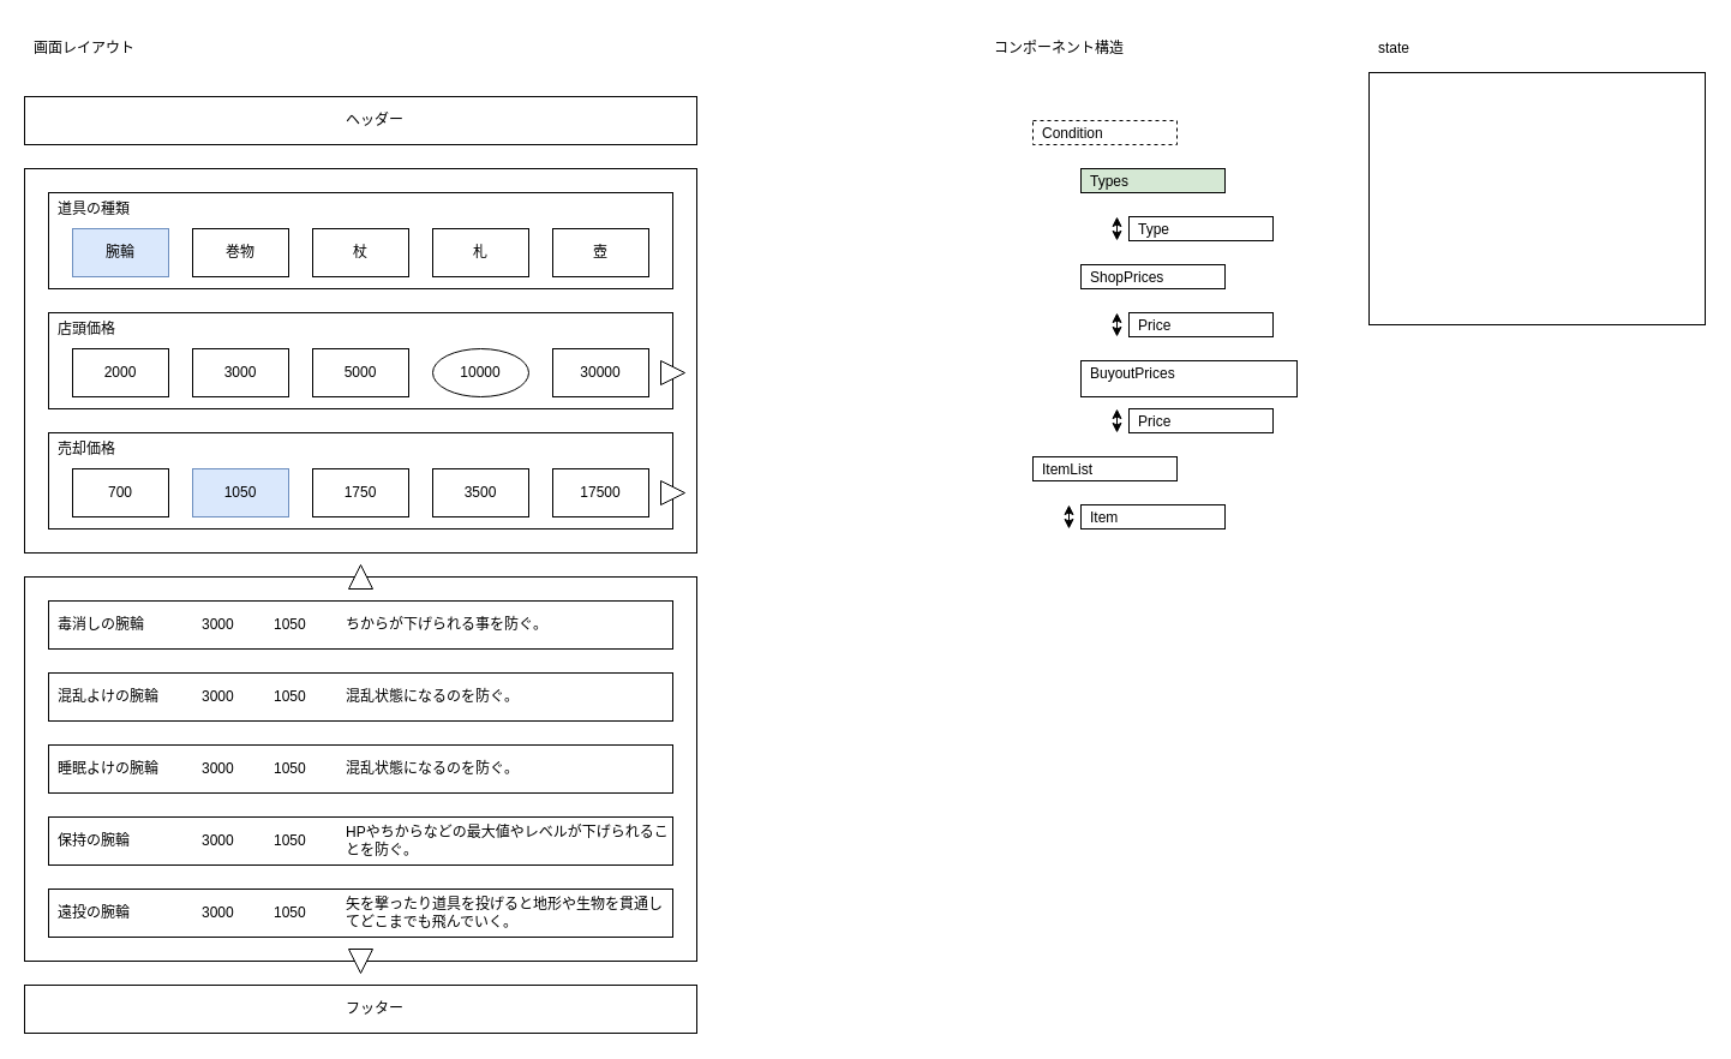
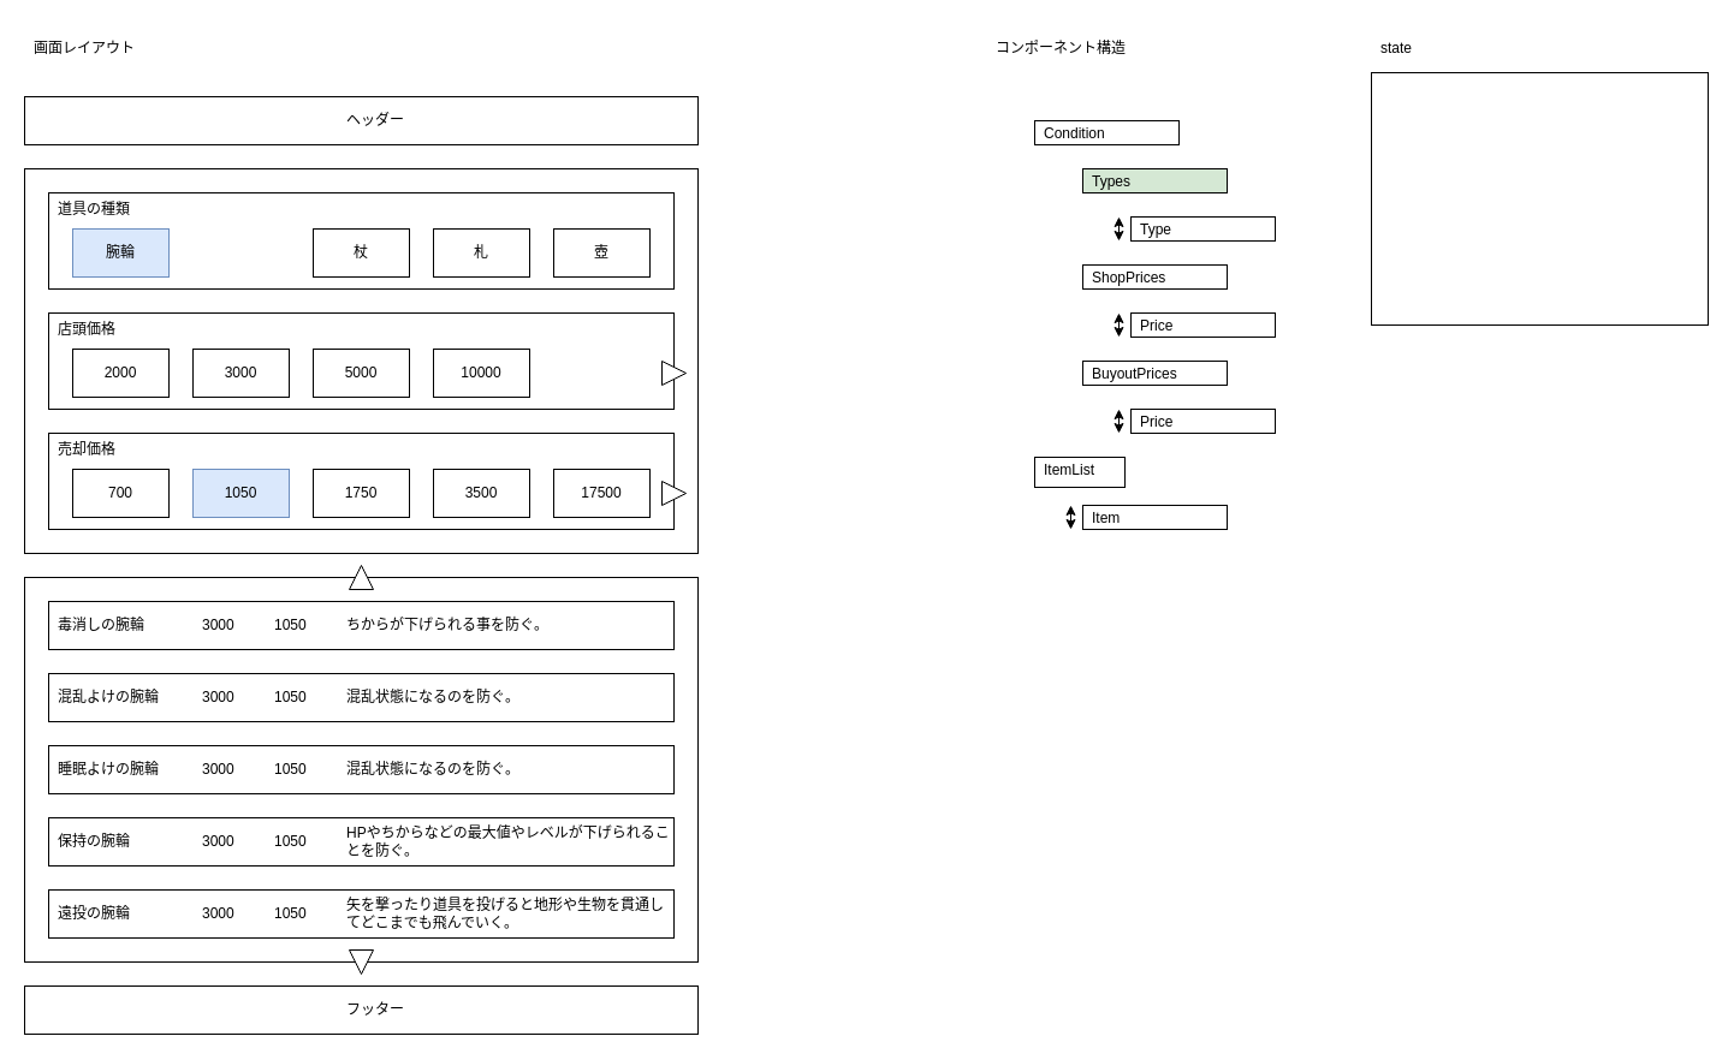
  <mxCell id="0" />
  <mxCell id="1" parent="0" />
  <mxCell id="2" value="" style="rounded=0;whiteSpace=wrap;html=1;align=left;verticalAlign=top;spacingLeft=6;" vertex="1" parent="1"><mxGeometry x="20" y="480" width="560" height="320" as="geometry" /></mxCell>
  <mxCell id="3" value="" style="rounded=0;whiteSpace=wrap;html=1;align=left;verticalAlign=top;spacingLeft=6;" vertex="1" parent="1"><mxGeometry x="20" y="140" width="560" height="320" as="geometry" /></mxCell>
  <mxCell id="4" value="店頭価格" style="rounded=0;whiteSpace=wrap;html=1;align=left;verticalAlign=top;spacingLeft=6;" vertex="1" parent="1"><mxGeometry x="40" y="260" width="520" height="80" as="geometry" /></mxCell>
  <mxCell id="5" value="道具の種類" style="rounded=0;whiteSpace=wrap;html=1;align=left;verticalAlign=top;spacingLeft=6;" vertex="1" parent="1"><mxGeometry x="40" y="160" width="520" height="80" as="geometry" /></mxCell>
  <mxCell id="6" value="腕輪" style="rounded=0;whiteSpace=wrap;html=1;fillColor=#dae8fc;strokeColor=#6c8ebf;" vertex="1" parent="1"><mxGeometry x="60" y="190" width="80" height="40" as="geometry" /></mxCell>
- <mxCell id="7" value="巻物" style="rounded=0;whiteSpace=wrap;html=1;" vertex="1" parent="1"><mxGeometry x="160" y="190" width="80" height="40" as="geometry" /></mxCell>
  <mxCell id="8" value="杖" style="rounded=0;whiteSpace=wrap;html=1;" vertex="1" parent="1"><mxGeometry x="260" y="190" width="80" height="40" as="geometry" /></mxCell>
  <mxCell id="9" value="壺" style="rounded=0;whiteSpace=wrap;html=1;" vertex="1" parent="1"><mxGeometry x="460" y="190" width="80" height="40" as="geometry" /></mxCell>
  <mxCell id="10" value="札" style="rounded=0;whiteSpace=wrap;html=1;" vertex="1" parent="1"><mxGeometry x="360" y="190" width="80" height="40" as="geometry" /></mxCell>
  <mxCell id="11" value="2000" style="rounded=0;whiteSpace=wrap;html=1;" vertex="1" parent="1"><mxGeometry x="60" y="290" width="80" height="40" as="geometry" /></mxCell>
  <mxCell id="12" value="3000" style="rounded=0;whiteSpace=wrap;html=1;" vertex="1" parent="1"><mxGeometry x="160" y="290" width="80" height="40" as="geometry" /></mxCell>
  <mxCell id="13" value="5000" style="rounded=0;whiteSpace=wrap;html=1;" vertex="1" parent="1"><mxGeometry x="260" y="290" width="80" height="40" as="geometry" /></mxCell>
- <mxCell id="14" value="30000" style="rounded=0;whiteSpace=wrap;html=1;" vertex="1" parent="1"><mxGeometry x="460" y="290" width="80" height="40" as="geometry" /></mxCell>
- <mxCell id="15" value="10000" style="ellipse;whiteSpace=wrap;html=1;" vertex="1" parent="1"><mxGeometry x="360" y="290" width="80" height="40" as="geometry" /></mxCell>
+ <mxCell id="15" value="10000" style="rounded=0;whiteSpace=wrap;html=1;" vertex="1" parent="1"><mxGeometry x="360" y="290" width="80" height="40" as="geometry" /></mxCell>
  <mxCell id="16" value="売却価格" style="rounded=0;whiteSpace=wrap;html=1;align=left;verticalAlign=top;spacingLeft=6;" vertex="1" parent="1"><mxGeometry x="40" y="360" width="520" height="80" as="geometry" /></mxCell>
  <mxCell id="17" value="700" style="rounded=0;whiteSpace=wrap;html=1;" vertex="1" parent="1"><mxGeometry x="60" y="390" width="80" height="40" as="geometry" /></mxCell>
  <mxCell id="18" value="1050" style="rounded=0;whiteSpace=wrap;html=1;fillColor=#dae8fc;strokeColor=#6c8ebf;" vertex="1" parent="1"><mxGeometry x="160" y="390" width="80" height="40" as="geometry" /></mxCell>
  <mxCell id="19" value="1750" style="rounded=0;whiteSpace=wrap;html=1;" vertex="1" parent="1"><mxGeometry x="260" y="390" width="80" height="40" as="geometry" /></mxCell>
  <mxCell id="20" value="17500" style="rounded=0;whiteSpace=wrap;html=1;" vertex="1" parent="1"><mxGeometry x="460" y="390" width="80" height="40" as="geometry" /></mxCell>
  <mxCell id="21" value="3500" style="rounded=0;whiteSpace=wrap;html=1;" vertex="1" parent="1"><mxGeometry x="360" y="390" width="80" height="40" as="geometry" /></mxCell>
  <mxCell id="22" value="" style="triangle;whiteSpace=wrap;html=1;" vertex="1" parent="1"><mxGeometry x="550" y="300" width="20" height="20" as="geometry" /></mxCell>
  <mxCell id="23" value="" style="triangle;whiteSpace=wrap;html=1;" vertex="1" parent="1"><mxGeometry x="550" y="400" width="20" height="20" as="geometry" /></mxCell>
  <mxCell id="24" value="" style="rounded=0;whiteSpace=wrap;html=1;align=left;verticalAlign=top;spacingLeft=6;" vertex="1" parent="1"><mxGeometry x="40" y="500" width="520" height="40" as="geometry" /></mxCell>
  <mxCell id="25" value="毒消しの腕輪" style="rounded=0;whiteSpace=wrap;html=1;fillColor=none;strokeColor=none;align=left;spacingLeft=6;" vertex="1" parent="1"><mxGeometry x="40" y="500" width="120" height="40" as="geometry" /></mxCell>
  <mxCell id="26" value="ちからが下げられる事を防ぐ。" style="rounded=0;whiteSpace=wrap;html=1;fillColor=none;strokeColor=none;align=left;spacingLeft=6;" vertex="1" parent="1"><mxGeometry x="280" y="500" width="280" height="40" as="geometry" /></mxCell>
  <mxCell id="27" value="3000" style="rounded=0;whiteSpace=wrap;html=1;fillColor=none;strokeColor=none;align=left;spacingLeft=6;" vertex="1" parent="1"><mxGeometry x="160" y="500" width="50" height="40" as="geometry" /></mxCell>
  <mxCell id="28" value="1050" style="rounded=0;whiteSpace=wrap;html=1;fillColor=none;strokeColor=none;align=left;spacingLeft=6;" vertex="1" parent="1"><mxGeometry x="220" y="500" width="50" height="40" as="geometry" /></mxCell>
  <mxCell id="29" value="" style="rounded=0;whiteSpace=wrap;html=1;align=left;verticalAlign=top;spacingLeft=6;" vertex="1" parent="1"><mxGeometry x="40" y="560" width="520" height="40" as="geometry" /></mxCell>
  <mxCell id="30" value="混乱よけの腕輪" style="rounded=0;whiteSpace=wrap;html=1;fillColor=none;strokeColor=none;align=left;spacingLeft=6;" vertex="1" parent="1"><mxGeometry x="40" y="560" width="120" height="40" as="geometry" /></mxCell>
  <mxCell id="31" value="混乱状態になるのを防ぐ。" style="rounded=0;whiteSpace=wrap;html=1;fillColor=none;strokeColor=none;align=left;spacingLeft=6;" vertex="1" parent="1"><mxGeometry x="280" y="560" width="280" height="40" as="geometry" /></mxCell>
  <mxCell id="32" value="3000" style="rounded=0;whiteSpace=wrap;html=1;fillColor=none;strokeColor=none;align=left;spacingLeft=6;" vertex="1" parent="1"><mxGeometry x="160" y="560" width="50" height="40" as="geometry" /></mxCell>
  <mxCell id="33" value="1050" style="rounded=0;whiteSpace=wrap;html=1;fillColor=none;strokeColor=none;align=left;spacingLeft=6;" vertex="1" parent="1"><mxGeometry x="220" y="560" width="50" height="40" as="geometry" /></mxCell>
  <mxCell id="34" value="" style="rounded=0;whiteSpace=wrap;html=1;align=left;verticalAlign=top;spacingLeft=6;" vertex="1" parent="1"><mxGeometry x="40" y="620" width="520" height="40" as="geometry" /></mxCell>
  <mxCell id="35" value="睡眠よけの腕輪" style="rounded=0;whiteSpace=wrap;html=1;fillColor=none;strokeColor=none;align=left;spacingLeft=6;" vertex="1" parent="1"><mxGeometry x="40" y="620" width="120" height="40" as="geometry" /></mxCell>
  <mxCell id="36" value="混乱状態になるのを防ぐ。" style="rounded=0;whiteSpace=wrap;html=1;fillColor=none;strokeColor=none;align=left;spacingLeft=6;" vertex="1" parent="1"><mxGeometry x="280" y="620" width="280" height="40" as="geometry" /></mxCell>
  <mxCell id="37" value="3000" style="rounded=0;whiteSpace=wrap;html=1;fillColor=none;strokeColor=none;align=left;spacingLeft=6;" vertex="1" parent="1"><mxGeometry x="160" y="620" width="50" height="40" as="geometry" /></mxCell>
  <mxCell id="38" value="1050" style="rounded=0;whiteSpace=wrap;html=1;fillColor=none;strokeColor=none;align=left;spacingLeft=6;" vertex="1" parent="1"><mxGeometry x="220" y="620" width="50" height="40" as="geometry" /></mxCell>
  <mxCell id="39" value="" style="rounded=0;whiteSpace=wrap;html=1;align=left;verticalAlign=top;spacingLeft=6;" vertex="1" parent="1"><mxGeometry x="40" y="680" width="520" height="40" as="geometry" /></mxCell>
  <mxCell id="40" value="保持の腕輪" style="rounded=0;whiteSpace=wrap;html=1;fillColor=none;strokeColor=none;align=left;spacingLeft=6;" vertex="1" parent="1"><mxGeometry x="40" y="680" width="120" height="40" as="geometry" /></mxCell>
  <mxCell id="41" value="HPやちからなどの最大値やレベルが下げられることを防ぐ。" style="rounded=0;whiteSpace=wrap;html=1;fillColor=none;strokeColor=none;align=left;spacingLeft=6;" vertex="1" parent="1"><mxGeometry x="280" y="680" width="280" height="40" as="geometry" /></mxCell>
  <mxCell id="42" value="3000" style="rounded=0;whiteSpace=wrap;html=1;fillColor=none;strokeColor=none;align=left;spacingLeft=6;" vertex="1" parent="1"><mxGeometry x="160" y="680" width="50" height="40" as="geometry" /></mxCell>
  <mxCell id="43" value="1050" style="rounded=0;whiteSpace=wrap;html=1;fillColor=none;strokeColor=none;align=left;spacingLeft=6;" vertex="1" parent="1"><mxGeometry x="220" y="680" width="50" height="40" as="geometry" /></mxCell>
  <mxCell id="44" value="" style="rounded=0;whiteSpace=wrap;html=1;align=left;verticalAlign=top;spacingLeft=6;" vertex="1" parent="1"><mxGeometry x="40" y="740" width="520" height="40" as="geometry" /></mxCell>
  <mxCell id="45" value="遠投の腕輪" style="rounded=0;whiteSpace=wrap;html=1;fillColor=none;strokeColor=none;align=left;spacingLeft=6;" vertex="1" parent="1"><mxGeometry x="40" y="740" width="120" height="40" as="geometry" /></mxCell>
  <mxCell id="46" value="矢を撃ったり道具を投げると地形や生物を貫通してどこまでも飛んでいく。" style="rounded=0;whiteSpace=wrap;html=1;fillColor=none;strokeColor=none;align=left;spacingLeft=6;" vertex="1" parent="1"><mxGeometry x="280" y="740" width="280" height="40" as="geometry" /></mxCell>
  <mxCell id="47" value="3000" style="rounded=0;whiteSpace=wrap;html=1;fillColor=none;strokeColor=none;align=left;spacingLeft=6;" vertex="1" parent="1"><mxGeometry x="160" y="740" width="50" height="40" as="geometry" /></mxCell>
  <mxCell id="48" value="1050" style="rounded=0;whiteSpace=wrap;html=1;fillColor=none;strokeColor=none;align=left;spacingLeft=6;" vertex="1" parent="1"><mxGeometry x="220" y="740" width="50" height="40" as="geometry" /></mxCell>
  <mxCell id="49" value="" style="triangle;whiteSpace=wrap;html=1;rotation=-90;" vertex="1" parent="1"><mxGeometry x="290" y="470" width="20" height="20" as="geometry" /></mxCell>
  <mxCell id="50" value="" style="triangle;whiteSpace=wrap;html=1;rotation=90;" vertex="1" parent="1"><mxGeometry x="290" y="790" width="20" height="20" as="geometry" /></mxCell>
  <mxCell id="51" value="Types" style="rounded=0;whiteSpace=wrap;html=1;align=left;verticalAlign=top;spacingLeft=6;spacingTop=-3;fillColor=#d5e8d4;" vertex="1" parent="1"><mxGeometry x="900" y="140" width="120" height="20" as="geometry" /></mxCell>
  <mxCell id="52" value="Type" style="rounded=0;whiteSpace=wrap;html=1;align=left;verticalAlign=top;spacingLeft=6;spacingTop=-3;" vertex="1" parent="1"><mxGeometry x="940" y="180" width="120" height="20" as="geometry" /></mxCell>
- <mxCell id="53" value="Condition" style="rounded=0;whiteSpace=wrap;html=1;align=left;verticalAlign=top;spacingLeft=6;spacingTop=-3;dashed=1;" vertex="1" parent="1"><mxGeometry x="860" y="100" width="120" height="20" as="geometry" /></mxCell>
+ <mxCell id="53" value="Condition" style="rounded=0;whiteSpace=wrap;html=1;align=left;verticalAlign=top;spacingLeft=6;spacingTop=-3;" vertex="1" parent="1"><mxGeometry x="860" y="100" width="120" height="20" as="geometry" /></mxCell>
  <mxCell id="54" value="ShopPrices" style="rounded=0;whiteSpace=wrap;html=1;align=left;verticalAlign=top;spacingLeft=6;spacingTop=-3;" vertex="1" parent="1"><mxGeometry x="900" y="220" width="120" height="20" as="geometry" /></mxCell>
  <mxCell id="55" value="Price" style="rounded=0;whiteSpace=wrap;html=1;align=left;verticalAlign=top;spacingLeft=6;spacingTop=-3;" vertex="1" parent="1"><mxGeometry x="940" y="260" width="120" height="20" as="geometry" /></mxCell>
- <mxCell id="56" value="BuyoutPrices" style="rounded=0;whiteSpace=wrap;html=1;align=left;verticalAlign=top;spacingLeft=6;spacingTop=-3;" vertex="1" parent="1"><mxGeometry x="900" y="300" width="180" height="30" as="geometry" /></mxCell>
+ <mxCell id="56" value="BuyoutPrices" style="rounded=0;whiteSpace=wrap;html=1;align=left;verticalAlign=top;spacingLeft=6;spacingTop=-3;" vertex="1" parent="1"><mxGeometry x="900" y="300" width="120" height="20" as="geometry" /></mxCell>
  <mxCell id="57" value="Price" style="rounded=0;whiteSpace=wrap;html=1;align=left;verticalAlign=top;spacingLeft=6;spacingTop=-3;" vertex="1" parent="1"><mxGeometry x="940" y="340" width="120" height="20" as="geometry" /></mxCell>
- <mxCell id="58" value="ItemList" style="rounded=0;whiteSpace=wrap;html=1;align=left;verticalAlign=top;spacingLeft=6;spacingTop=-3;" vertex="1" parent="1"><mxGeometry x="860" y="380" width="120" height="20" as="geometry" /></mxCell>
+ <mxCell id="58" value="ItemList" style="rounded=0;whiteSpace=wrap;html=1;align=left;verticalAlign=top;spacingLeft=6;spacingTop=-3;" vertex="1" parent="1"><mxGeometry x="860" y="380" width="75" height="25" as="geometry" /></mxCell>
  <mxCell id="59" value="Item" style="rounded=0;whiteSpace=wrap;html=1;align=left;verticalAlign=top;spacingLeft=6;spacingTop=-3;" vertex="1" parent="1"><mxGeometry x="900" y="420" width="120" height="20" as="geometry" /></mxCell>
  <mxCell id="60" value="" style="endArrow=classic;startArrow=classic;html=1;" edge="1" parent="1"><mxGeometry width="50" height="50" relative="1" as="geometry"><mxPoint x="930" y="200" as="sourcePoint" /><mxPoint x="930" y="180" as="targetPoint" /></mxGeometry></mxCell>
  <mxCell id="61" value="" style="endArrow=classic;startArrow=classic;html=1;" edge="1" parent="1"><mxGeometry width="50" height="50" relative="1" as="geometry"><mxPoint x="930" y="280" as="sourcePoint" /><mxPoint x="930" y="260" as="targetPoint" /></mxGeometry></mxCell>
  <mxCell id="62" value="" style="endArrow=classic;startArrow=classic;html=1;" edge="1" parent="1"><mxGeometry width="50" height="50" relative="1" as="geometry"><mxPoint x="930" y="360" as="sourcePoint" /><mxPoint x="930" y="340" as="targetPoint" /></mxGeometry></mxCell>
  <mxCell id="63" value="" style="endArrow=classic;startArrow=classic;html=1;" edge="1" parent="1"><mxGeometry width="50" height="50" relative="1" as="geometry"><mxPoint x="890" y="440" as="sourcePoint" /><mxPoint x="890" y="420" as="targetPoint" /></mxGeometry></mxCell>
  <mxCell id="64" value="" style="rounded=0;whiteSpace=wrap;html=1;align=left;verticalAlign=top;spacingLeft=6;" vertex="1" parent="1"><mxGeometry x="20" y="820" width="560" height="40" as="geometry" /></mxCell>
  <mxCell id="65" value="フッター" style="rounded=0;whiteSpace=wrap;html=1;fillColor=none;strokeColor=none;align=left;spacingLeft=6;" vertex="1" parent="1"><mxGeometry x="280" y="820" width="280" height="40" as="geometry" /></mxCell>
  <mxCell id="66" value="" style="rounded=0;whiteSpace=wrap;html=1;align=left;verticalAlign=top;spacingLeft=6;" vertex="1" parent="1"><mxGeometry x="20" y="80" width="560" height="40" as="geometry" /></mxCell>
  <mxCell id="67" value="ヘッダー" style="rounded=0;whiteSpace=wrap;html=1;fillColor=none;strokeColor=none;align=left;spacingLeft=6;" vertex="1" parent="1"><mxGeometry x="280" y="80" width="280" height="40" as="geometry" /></mxCell>
  <mxCell id="68" value="画面レイアウト" style="rounded=0;whiteSpace=wrap;html=1;fillColor=none;strokeColor=none;align=left;spacingLeft=6;" vertex="1" parent="1"><mxGeometry x="20" width="280" height="40" as="geometry" y="20" /></mxCell>
  <mxCell id="69" value="コンポーネント構造" style="rounded=0;whiteSpace=wrap;html=1;fillColor=none;strokeColor=none;align=left;spacingLeft=6;" vertex="1" parent="1"><mxGeometry x="820" width="280" height="40" as="geometry" y="20" /></mxCell>
  <mxCell id="70" value="state" style="rounded=0;whiteSpace=wrap;html=1;fillColor=none;strokeColor=none;align=left;spacingLeft=6;" vertex="1" parent="1"><mxGeometry x="1140" width="280" height="40" as="geometry" y="20" /></mxCell>
  <mxCell id="71" value="" style="rounded=0;whiteSpace=wrap;html=1;align=left;verticalAlign=top;spacingLeft=6;spacingTop=-3;" vertex="1" parent="1"><mxGeometry x="1140" y="60" width="280" height="210" as="geometry" /></mxCell>
